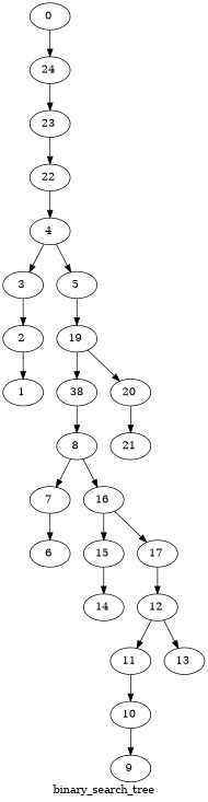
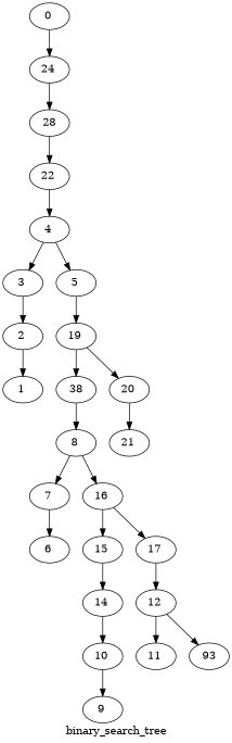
  digraph {
    color=purple
    label=binary_search_tree
    style=dashed
    n1 [label="0 "]
    n2 [label="24 "]
-   n3 [label="23 "]
+   n3 [label=28]
    n4 [label="22 "]
    n5 [label="4 "]
    n6 [label="3 "]
    n7 [label="5 "]
    n8 [label="2 "]
    n9 [label="19 "]
    n10 [label="1 "]
    n11 [label=38]
    n12 [label="20 "]
    n13 [label="8 "]
    n14 [label="21 "]
    n15 [label="7 "]
    n16 [label="16 "]
    n17 [label="6 "]
    n18 [label="15 "]
    n19 [label="17 "]
    n20 [label="14 "]
    n21 [label="12 "]
    n22 [label="11 "]
-   n23 [label="13 "]
+   n23 [label=93]
    n24 [label="10 "]
    n25 [label="9 "]
    n1 -> n2
    n2 -> n3
    n3 -> n4
    n4 -> n5
    n5 -> n6
    n5 -> n7
    n6 -> n8
    n7 -> n9
    n8 -> n10
    n9 -> n11
    n9 -> n12
    n11 -> n13
    n12 -> n14
    n13 -> n15
    n13 -> n16
    n15 -> n17
    n16 -> n18
    n16 -> n19
    n18 -> n20
    n19 -> n21
    n21 -> n22
    n21 -> n23
-   n22 -> n24
+   n20 -> n24
    n24 -> n25
  }
